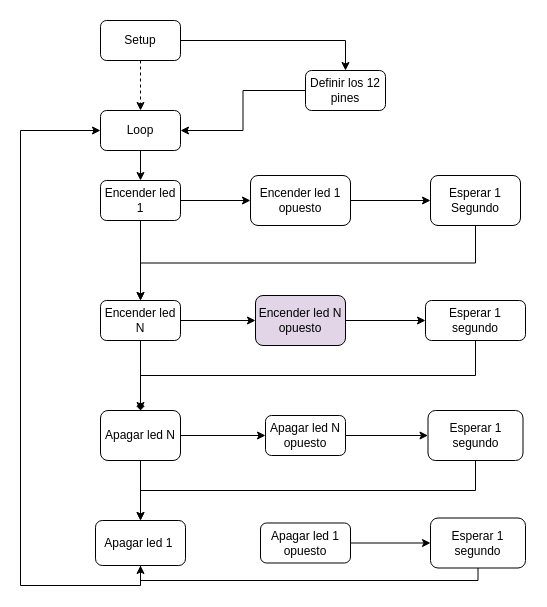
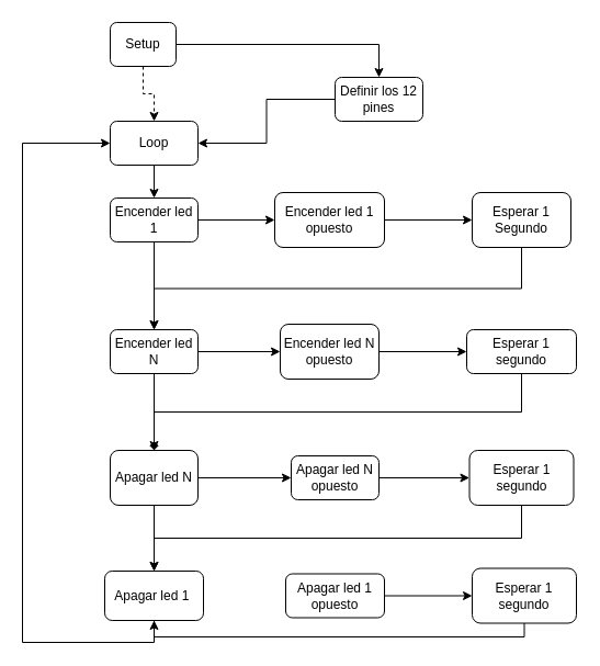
  <mxCell id="0" />
  <mxCell id="1" parent="0" />
  <mxCell id="2" style="edgeStyle=orthogonalEdgeStyle;rounded=0;orthogonalLoop=1;jettySize=auto;html=1;entryX=0.5;entryY=0;entryDx=0;entryDy=0;" edge="1" parent="1" source="4" target="6"><mxGeometry relative="1" as="geometry"><mxPoint x="350" y="40" as="targetPoint" /></mxGeometry></mxCell>
  <mxCell id="3" style="edgeStyle=orthogonalEdgeStyle;rounded=0;orthogonalLoop=1;jettySize=auto;html=1;exitX=0.5;exitY=1;exitDx=0;exitDy=0;entryX=0.5;entryY=0;entryDx=0;entryDy=0;dashed=1;" edge="1" parent="1" source="4" target="8"><mxGeometry relative="1" as="geometry" /></mxCell>
- <mxCell id="4" value="Setup" style="rounded=1;whiteSpace=wrap;html=1;" vertex="1" parent="1"><mxGeometry x="100" y="20" width="80" height="40" as="geometry" /></mxCell>
+ <mxCell id="4" value="Setup" style="rounded=1;whiteSpace=wrap;html=1;" vertex="1" parent="1"><mxGeometry x="100" y="20" width="60" height="40" as="geometry" /></mxCell>
  <mxCell id="5" style="edgeStyle=orthogonalEdgeStyle;rounded=0;orthogonalLoop=1;jettySize=auto;html=1;exitX=0;exitY=0.5;exitDx=0;exitDy=0;" edge="1" parent="1" source="6" target="8"><mxGeometry relative="1" as="geometry" /></mxCell>
  <mxCell id="6" value="Definir los 12 pines" style="rounded=1;whiteSpace=wrap;html=1;" vertex="1" parent="1"><mxGeometry x="305" y="70" width="80" height="40" as="geometry" /></mxCell>
  <mxCell id="7" value="" style="edgeStyle=orthogonalEdgeStyle;rounded=0;orthogonalLoop=1;jettySize=auto;html=1;" edge="1" parent="1" source="8" target="11"><mxGeometry relative="1" as="geometry" /></mxCell>
  <mxCell id="8" value="Loop" style="rounded=1;whiteSpace=wrap;html=1;" vertex="1" parent="1"><mxGeometry x="100" y="110" width="80" height="40" as="geometry" /></mxCell>
  <mxCell id="9" value="" style="edgeStyle=orthogonalEdgeStyle;rounded=0;orthogonalLoop=1;jettySize=auto;html=1;" edge="1" parent="1" source="11" target="13"><mxGeometry relative="1" as="geometry" /></mxCell>
  <mxCell id="10" style="edgeStyle=orthogonalEdgeStyle;rounded=0;orthogonalLoop=1;jettySize=auto;html=1;exitX=0.5;exitY=1;exitDx=0;exitDy=0;" edge="1" parent="1" source="11" target="18"><mxGeometry relative="1" as="geometry" /></mxCell>
  <mxCell id="11" value="Encender led 1" style="whiteSpace=wrap;html=1;rounded=1;" vertex="1" parent="1"><mxGeometry x="100" y="180" width="80" height="40" as="geometry" /></mxCell>
  <mxCell id="12" value="" style="edgeStyle=orthogonalEdgeStyle;rounded=0;orthogonalLoop=1;jettySize=auto;html=1;" edge="1" parent="1" source="13" target="15"><mxGeometry relative="1" as="geometry" /></mxCell>
  <mxCell id="13" value="Encender led 1 opuesto" style="whiteSpace=wrap;html=1;rounded=1;" vertex="1" parent="1"><mxGeometry x="250" y="175" width="100" height="50" as="geometry" /></mxCell>
  <mxCell id="14" style="edgeStyle=orthogonalEdgeStyle;rounded=0;orthogonalLoop=1;jettySize=auto;html=1;exitX=0.5;exitY=1;exitDx=0;exitDy=0;" edge="1" parent="1" source="15" target="18"><mxGeometry relative="1" as="geometry" /></mxCell>
  <mxCell id="15" value="Esperar 1 Segundo" style="whiteSpace=wrap;html=1;rounded=1;" vertex="1" parent="1"><mxGeometry x="430" y="175" width="90" height="50" as="geometry" /></mxCell>
  <mxCell id="16" style="edgeStyle=orthogonalEdgeStyle;rounded=0;orthogonalLoop=1;jettySize=auto;html=1;exitX=1;exitY=0.5;exitDx=0;exitDy=0;" edge="1" parent="1" source="18" target="20"><mxGeometry relative="1" as="geometry" /></mxCell>
  <mxCell id="17" style="edgeStyle=orthogonalEdgeStyle;rounded=0;orthogonalLoop=1;jettySize=auto;html=1;exitX=0.5;exitY=1;exitDx=0;exitDy=0;endArrow=diamond;" edge="1" parent="1" source="18" target="25"><mxGeometry relative="1" as="geometry" /></mxCell>
  <mxCell id="18" value="Encender led N" style="rounded=1;whiteSpace=wrap;html=1;" vertex="1" parent="1"><mxGeometry x="100" y="300" width="80" height="40" as="geometry" /></mxCell>
  <mxCell id="19" style="edgeStyle=orthogonalEdgeStyle;rounded=0;orthogonalLoop=1;jettySize=auto;html=1;exitX=1;exitY=0.5;exitDx=0;exitDy=0;entryX=0;entryY=0.5;entryDx=0;entryDy=0;" edge="1" parent="1" source="20" target="22"><mxGeometry relative="1" as="geometry" /></mxCell>
- <mxCell id="20" value="Encender led N&lt;br&gt;opuesto" style="rounded=1;whiteSpace=wrap;html=1;fillColor=#e1d5e7;" vertex="1" parent="1"><mxGeometry x="255" y="295" width="90" height="50" as="geometry" /></mxCell>
+ <mxCell id="20" value="Encender led N&lt;br&gt;opuesto" style="rounded=1;whiteSpace=wrap;html=1;" vertex="1" parent="1"><mxGeometry x="255" y="295" width="90" height="50" as="geometry" /></mxCell>
  <mxCell id="21" style="edgeStyle=orthogonalEdgeStyle;rounded=0;orthogonalLoop=1;jettySize=auto;html=1;exitX=0.5;exitY=1;exitDx=0;exitDy=0;" edge="1" parent="1" source="22" target="25"><mxGeometry relative="1" as="geometry" /></mxCell>
  <mxCell id="22" value="Esperar 1 segundo" style="rounded=1;whiteSpace=wrap;html=1;" vertex="1" parent="1"><mxGeometry x="425" y="300" width="100" height="40" as="geometry" /></mxCell>
  <mxCell id="23" style="edgeStyle=orthogonalEdgeStyle;rounded=0;orthogonalLoop=1;jettySize=auto;html=1;exitX=1;exitY=0.5;exitDx=0;exitDy=0;entryX=0;entryY=0.5;entryDx=0;entryDy=0;" edge="1" parent="1" source="25" target="27"><mxGeometry relative="1" as="geometry" /></mxCell>
  <mxCell id="24" style="edgeStyle=orthogonalEdgeStyle;rounded=0;orthogonalLoop=1;jettySize=auto;html=1;exitX=0.5;exitY=1;exitDx=0;exitDy=0;entryX=0.5;entryY=0;entryDx=0;entryDy=0;" edge="1" parent="1" source="25" target="31"><mxGeometry relative="1" as="geometry" /></mxCell>
  <mxCell id="25" value="Apagar led N" style="rounded=1;whiteSpace=wrap;html=1;" vertex="1" parent="1"><mxGeometry x="100" y="410" width="80" height="50" as="geometry" /></mxCell>
  <mxCell id="26" style="edgeStyle=orthogonalEdgeStyle;rounded=0;orthogonalLoop=1;jettySize=auto;html=1;exitX=1;exitY=0.5;exitDx=0;exitDy=0;" edge="1" parent="1" source="27" target="29"><mxGeometry relative="1" as="geometry" /></mxCell>
  <mxCell id="27" value="Apagar led N opuesto" style="rounded=1;whiteSpace=wrap;html=1;" vertex="1" parent="1"><mxGeometry x="265" y="415" width="80" height="40" as="geometry" /></mxCell>
  <mxCell id="28" style="edgeStyle=orthogonalEdgeStyle;rounded=0;orthogonalLoop=1;jettySize=auto;html=1;exitX=0.5;exitY=1;exitDx=0;exitDy=0;" edge="1" parent="1" source="29" target="31"><mxGeometry relative="1" as="geometry" /></mxCell>
  <mxCell id="29" value="Esperar 1 segundo" style="rounded=1;whiteSpace=wrap;html=1;" vertex="1" parent="1"><mxGeometry x="427.5" y="410" width="95" height="50" as="geometry" /></mxCell>
  <mxCell id="30" style="edgeStyle=orthogonalEdgeStyle;rounded=0;orthogonalLoop=1;jettySize=auto;html=1;exitX=0.5;exitY=1;exitDx=0;exitDy=0;entryX=0;entryY=0.5;entryDx=0;entryDy=0;" edge="1" parent="1" source="31" target="8"><mxGeometry relative="1" as="geometry"><Array as="points"><mxPoint x="140" y="585" /><mxPoint x="20" y="585" /><mxPoint x="20" y="130" /></Array></mxGeometry></mxCell>
  <mxCell id="31" value="Apagar led 1&amp;nbsp;" style="rounded=1;whiteSpace=wrap;html=1;" vertex="1" parent="1"><mxGeometry x="95" y="520" width="90" height="45" as="geometry" /></mxCell>
  <mxCell id="32" style="edgeStyle=orthogonalEdgeStyle;rounded=0;orthogonalLoop=1;jettySize=auto;html=1;exitX=1;exitY=0.5;exitDx=0;exitDy=0;entryX=0;entryY=0.5;entryDx=0;entryDy=0;" edge="1" parent="1" source="33" target="35"><mxGeometry relative="1" as="geometry" /></mxCell>
  <mxCell id="33" value="Apagar led 1 opuesto" style="rounded=1;whiteSpace=wrap;html=1;" vertex="1" parent="1"><mxGeometry x="260" y="522.5" width="90" height="40" as="geometry" /></mxCell>
  <mxCell id="34" style="edgeStyle=orthogonalEdgeStyle;rounded=0;orthogonalLoop=1;jettySize=auto;html=1;exitX=0.5;exitY=1;exitDx=0;exitDy=0;entryX=0.5;entryY=1;entryDx=0;entryDy=0;" edge="1" parent="1" source="35" target="31"><mxGeometry relative="1" as="geometry"><Array as="points"><mxPoint x="478" y="580" /><mxPoint x="140" y="580" /></Array></mxGeometry></mxCell>
  <mxCell id="35" value="Esperar 1 segundo" style="rounded=1;whiteSpace=wrap;html=1;" vertex="1" parent="1"><mxGeometry x="430" y="517.5" width="95" height="50" as="geometry" /></mxCell>
